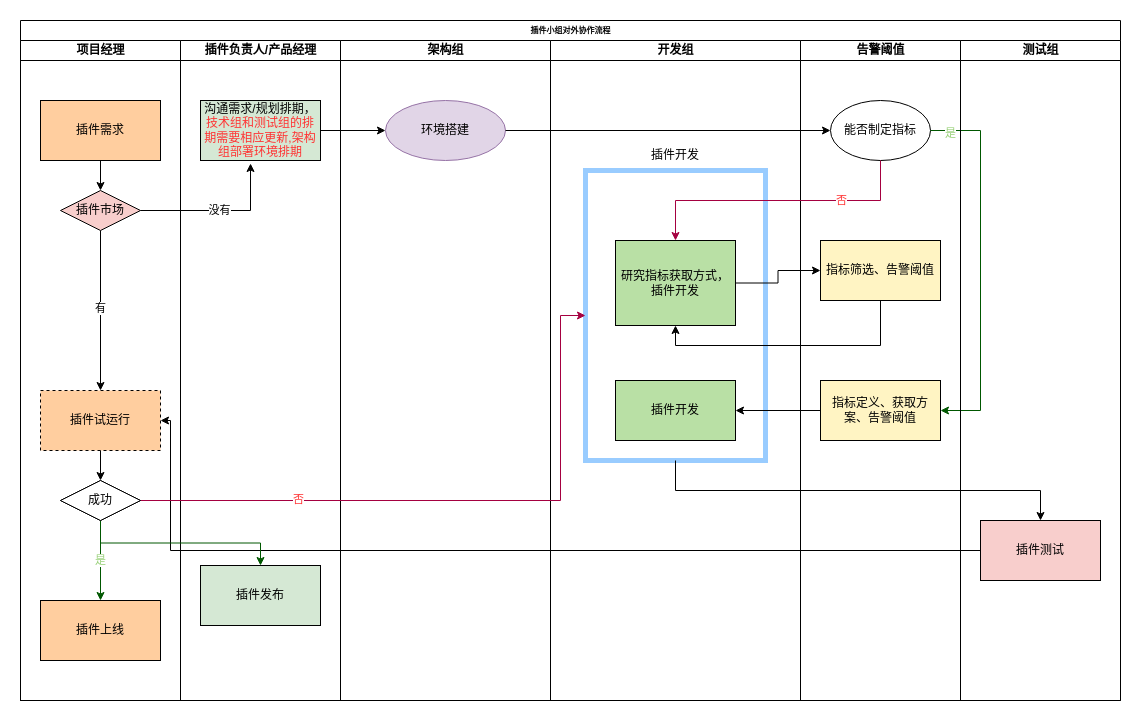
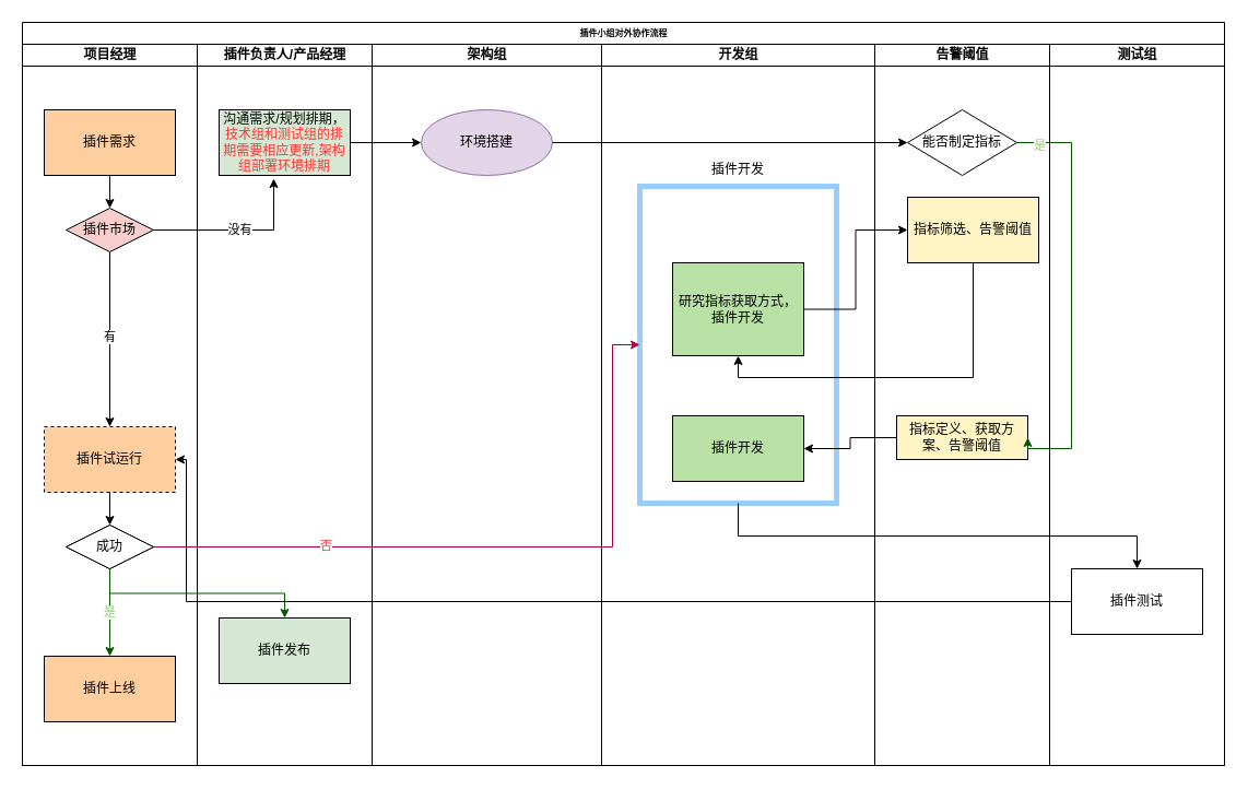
  <mxCell id="0" />
  <mxCell id="1" parent="0" />
  <mxCell id="2" value="插件小组对外协作流程" style="swimlane;html=1;childLayout=stackLayout;startSize=20;rounded=0;shadow=0;labelBackgroundColor=none;strokeWidth=1;fontFamily=Verdana;fontSize=8;align=center;direction=east;" parent="1" vertex="1"><mxGeometry x="20" y="20" width="1100" height="680" as="geometry" /></mxCell>
  <mxCell id="3" value="项目经理" style="swimlane;html=1;startSize=20;" parent="2" vertex="1"><mxGeometry y="20" width="160" height="660" as="geometry" /></mxCell>
  <mxCell id="4" value="插件需求" style="rounded=0;whiteSpace=wrap;html=1;fillColor=#FFCE9F;" parent="3" vertex="1"><mxGeometry x="20" y="60" width="120" height="60" as="geometry" /></mxCell>
  <mxCell id="5" value="插件负责人/产品经理" style="swimlane;html=1;startSize=20;" parent="2" vertex="1"><mxGeometry x="160" y="20" width="160" height="660" as="geometry" /></mxCell>
  <mxCell id="6" value="沟通需求/规划排期，&lt;font color=&quot;#ff3333&quot;&gt;技术组和测试组的排期需要相应更新,架构组部署环境排期&lt;/font&gt;" style="rounded=0;whiteSpace=wrap;html=1;fillColor=#D5E8D4;" parent="5" vertex="1"><mxGeometry x="20" y="60" width="120" height="60" as="geometry" /></mxCell>
  <mxCell id="7" value="插件发布" style="rounded=0;whiteSpace=wrap;html=1;fillColor=#D5E8D4;" parent="5" vertex="1"><mxGeometry x="20" y="525" width="120" height="60" as="geometry" /></mxCell>
  <mxCell id="8" value="架构组" style="swimlane;html=1;startSize=20;" parent="2" vertex="1"><mxGeometry x="320" y="20" width="210" height="660" as="geometry"><mxRectangle x="320" y="20" width="30" height="660" as="alternateBounds" /></mxGeometry></mxCell>
  <mxCell id="9" value="环境搭建" style="ellipse;whiteSpace=wrap;html=1;fillColor=#e1d5e7;strokeColor=#9673a6;" parent="8" vertex="1"><mxGeometry x="45" y="60" width="120" height="60" as="geometry" /></mxCell>
  <mxCell id="10" value="开发组" style="swimlane;html=1;startSize=20;" parent="2" vertex="1"><mxGeometry x="530" y="20" width="250" height="660" as="geometry" /></mxCell>
  <mxCell id="11" value="研究指标获取方式，插件开发" style="rounded=0;whiteSpace=wrap;html=1;fillColor=#B9E0A5;" parent="10" vertex="1"><mxGeometry x="65" y="200" width="120" height="85" as="geometry" /></mxCell>
  <mxCell id="12" value="插件开发" style="rounded=0;whiteSpace=wrap;html=1;fillColor=#B9E0A5;" parent="10" vertex="1"><mxGeometry x="65" y="340" width="120" height="60" as="geometry" /></mxCell>
  <mxCell id="13" value="插件开发" style="text;html=1;strokeColor=none;fillColor=none;align=center;verticalAlign=middle;whiteSpace=wrap;rounded=0;fontColor=#000000;" parent="10" vertex="1"><mxGeometry x="95" y="100" width="60" height="30" as="geometry" /></mxCell>
  <mxCell id="14" value="" style="rounded=0;whiteSpace=wrap;html=1;fontColor=#FF3333;fillColor=none;strokeColor=#99CCFF;strokeWidth=5;" parent="10" vertex="1"><mxGeometry x="35" y="130" width="180" height="290" as="geometry" /></mxCell>
  <mxCell id="15" value="告警阈值" style="swimlane;html=1;startSize=20;direction=east;" parent="2" vertex="1"><mxGeometry x="780" y="20" width="160" height="660" as="geometry" /></mxCell>
- <mxCell id="16" value="指标定义、获取方案、告警阈值" style="rounded=0;whiteSpace=wrap;html=1;fillColor=#FFF4C3;" parent="15" vertex="1"><mxGeometry x="20" y="340" width="120" height="60" as="geometry" /></mxCell>
- <mxCell id="17" value="指标筛选、告警阈值" style="rounded=0;whiteSpace=wrap;html=1;fillColor=#FFF4C3;" parent="15" vertex="1"><mxGeometry x="20" y="200" width="120" height="60" as="geometry" /></mxCell>
- <mxCell id="18" value="能否制定指标" style="ellipse;whiteSpace=wrap;html=1;" parent="15" vertex="1"><mxGeometry x="30" y="60" width="100" height="60" as="geometry" /></mxCell>
+ <mxCell id="16" value="指标定义、获取方案、告警阈值" style="rounded=0;whiteSpace=wrap;html=1;fillColor=#FFF4C3;" parent="15" vertex="1"><mxGeometry x="20" y="340" width="120" height="40" as="geometry" /></mxCell>
+ <mxCell id="17" value="指标筛选、告警阈值" style="rounded=0;whiteSpace=wrap;html=1;fillColor=#FFF4C3;" parent="15" vertex="1"><mxGeometry x="30" y="140" width="120" height="60" as="geometry" /></mxCell>
+ <mxCell id="18" value="能否制定指标" style="rhombus;whiteSpace=wrap;html=1;" parent="15" vertex="1"><mxGeometry x="30" y="60" width="100" height="60" as="geometry" /></mxCell>
  <mxCell id="19" style="edgeStyle=orthogonalEdgeStyle;rounded=0;orthogonalLoop=1;jettySize=auto;html=1;exitX=1;exitY=0.5;exitDx=0;exitDy=0;entryX=1;entryY=0.5;entryDx=0;entryDy=0;fontColor=#FF3333;strokeColor=#005700;fillColor=#008a00;" parent="15" source="18" target="16" edge="1"><mxGeometry relative="1" as="geometry"><Array as="points"><mxPoint x="180" y="90" /><mxPoint x="180" y="370" /></Array></mxGeometry></mxCell>
  <mxCell id="20" value="是" style="edgeLabel;html=1;align=center;verticalAlign=middle;resizable=0;points=[];fontColor=#97D077;" parent="19" vertex="1" connectable="0"><mxGeometry x="-0.897" y="-2" relative="1" as="geometry"><mxPoint as="offset" /></mxGeometry></mxCell>
  <mxCell id="21" style="edgeStyle=orthogonalEdgeStyle;rounded=0;orthogonalLoop=1;jettySize=auto;html=1;exitX=0;exitY=0.5;exitDx=0;exitDy=0;entryX=1;entryY=0.5;entryDx=0;entryDy=0;fontColor=#FF3333;strokeColor=default;" parent="2" source="16" target="12" edge="1"><mxGeometry relative="1" as="geometry" /></mxCell>
- <mxCell id="22" style="edgeStyle=orthogonalEdgeStyle;rounded=0;orthogonalLoop=1;jettySize=auto;html=1;exitX=0.5;exitY=1;exitDx=0;exitDy=0;entryX=0.5;entryY=0;entryDx=0;entryDy=0;fontColor=#FF3333;strokeColor=#A50040;fillColor=#d80073;" parent="2" source="18" target="11" edge="1"><mxGeometry relative="1" as="geometry" /></mxCell>
- <mxCell id="23" value="否" style="edgeLabel;html=1;align=center;verticalAlign=middle;resizable=0;points=[];fontColor=#FF3333;" parent="22" vertex="1" connectable="0"><mxGeometry x="-0.436" y="-1" relative="1" as="geometry"><mxPoint as="offset" /></mxGeometry></mxCell>
  <mxCell id="24" style="edgeStyle=orthogonalEdgeStyle;rounded=0;orthogonalLoop=1;jettySize=auto;html=1;exitX=1;exitY=0.5;exitDx=0;exitDy=0;entryX=0;entryY=0.5;entryDx=0;entryDy=0;fontColor=#FF3333;strokeColor=default;" parent="2" source="11" target="17" edge="1"><mxGeometry relative="1" as="geometry" /></mxCell>
  <mxCell id="25" style="edgeStyle=orthogonalEdgeStyle;rounded=0;orthogonalLoop=1;jettySize=auto;html=1;exitX=0.5;exitY=1;exitDx=0;exitDy=0;entryX=0.5;entryY=1;entryDx=0;entryDy=0;fontColor=#FF3333;strokeColor=default;" parent="2" source="17" target="11" edge="1"><mxGeometry relative="1" as="geometry" /></mxCell>
  <mxCell id="26" style="edgeStyle=orthogonalEdgeStyle;rounded=0;orthogonalLoop=1;jettySize=auto;html=1;exitX=0.5;exitY=1;exitDx=0;exitDy=0;fontColor=#FF3333;strokeColor=default;" parent="2" source="14" target="28" edge="1"><mxGeometry relative="1" as="geometry" /></mxCell>
  <mxCell id="27" value="测试组" style="swimlane;html=1;startSize=20;direction=east;" parent="2" vertex="1"><mxGeometry x="940" y="20" width="160" height="660" as="geometry" /></mxCell>
- <mxCell id="28" value="插件测试" style="rounded=0;whiteSpace=wrap;html=1;fillColor=#F8CECC;" parent="27" vertex="1"><mxGeometry x="20" y="480" width="120" height="60" as="geometry" /></mxCell>
+ <mxCell id="28" value="插件测试" style="rounded=0;whiteSpace=wrap;html=1;fillColor=#ffffff;" parent="27" vertex="1"><mxGeometry x="20" y="480" width="120" height="60" as="geometry" /></mxCell>
  <mxCell id="29" style="edgeStyle=orthogonalEdgeStyle;rounded=0;orthogonalLoop=1;jettySize=auto;html=1;exitX=1;exitY=0.5;exitDx=0;exitDy=0;entryX=0;entryY=0.5;entryDx=0;entryDy=0;fontColor=#FF3333;" parent="2" source="6" target="9" edge="1"><mxGeometry relative="1" as="geometry" /></mxCell>
  <mxCell id="30" style="edgeStyle=orthogonalEdgeStyle;rounded=0;orthogonalLoop=1;jettySize=auto;html=1;exitX=1;exitY=0.5;exitDx=0;exitDy=0;entryX=0;entryY=0.5;entryDx=0;entryDy=0;fontColor=#FF3333;" parent="2" source="9" target="18" edge="1"><mxGeometry relative="1" as="geometry" /></mxCell>
  <mxCell id="31" value="项目经理" style="swimlane;html=1;startSize=20;" parent="1" vertex="1"><mxGeometry x="20" y="40" width="160" height="660" as="geometry" /></mxCell>
  <mxCell id="32" value="" style="edgeStyle=orthogonalEdgeStyle;rounded=0;orthogonalLoop=1;jettySize=auto;html=1;" edge="1" parent="31" source="33" target="41"><mxGeometry relative="1" as="geometry" /></mxCell>
  <mxCell id="33" value="插件需求" style="rounded=0;whiteSpace=wrap;html=1;fillColor=#FFCE9F;" parent="31" vertex="1"><mxGeometry x="20" y="60" width="120" height="60" as="geometry" /></mxCell>
  <mxCell id="34" value="成功" style="rhombus;whiteSpace=wrap;html=1;" parent="31" vertex="1"><mxGeometry x="40" y="440" width="80" height="40" as="geometry" /></mxCell>
  <mxCell id="35" value="插件试运行" style="rounded=0;whiteSpace=wrap;html=1;fillColor=#FFCE9F;dashed=1;" parent="31" vertex="1"><mxGeometry x="20" y="350" width="120" height="60" as="geometry" /></mxCell>
  <mxCell id="36" style="edgeStyle=orthogonalEdgeStyle;rounded=0;orthogonalLoop=1;jettySize=auto;html=1;exitX=0.5;exitY=1;exitDx=0;exitDy=0;entryX=0.5;entryY=0;entryDx=0;entryDy=0;" parent="31" source="35" target="34" edge="1"><mxGeometry relative="1" as="geometry" /></mxCell>
  <mxCell id="37" value="插件上线" style="rounded=0;whiteSpace=wrap;html=1;fillColor=#FFCE9F;" parent="31" vertex="1"><mxGeometry x="20" y="560" width="120" height="60" as="geometry" /></mxCell>
  <mxCell id="38" value="&lt;font color=&quot;#97d077&quot;&gt;是&lt;/font&gt;" style="edgeStyle=orthogonalEdgeStyle;rounded=0;orthogonalLoop=1;jettySize=auto;html=1;exitX=0.5;exitY=1;exitDx=0;exitDy=0;entryX=0.5;entryY=0;entryDx=0;entryDy=0;fillColor=#008a00;strokeColor=#005700;" parent="31" source="34" target="37" edge="1"><mxGeometry relative="1" as="geometry" /></mxCell>
  <mxCell id="39" style="edgeStyle=orthogonalEdgeStyle;rounded=0;orthogonalLoop=1;jettySize=auto;html=1;entryX=0.5;entryY=0;entryDx=0;entryDy=0;" edge="1" parent="31" source="41" target="35"><mxGeometry relative="1" as="geometry" /></mxCell>
  <mxCell id="40" value="有" style="edgeLabel;html=1;align=center;verticalAlign=middle;resizable=0;points=[];" vertex="1" connectable="0" parent="39"><mxGeometry x="-0.037" y="-1" relative="1" as="geometry"><mxPoint as="offset" /></mxGeometry></mxCell>
  <mxCell id="41" value="插件市场" style="rhombus;whiteSpace=wrap;html=1;fillColor=#f8cecc;" vertex="1" parent="31"><mxGeometry x="40" y="150" width="80" height="40" as="geometry" /></mxCell>
  <mxCell id="42" style="edgeStyle=orthogonalEdgeStyle;rounded=0;orthogonalLoop=1;jettySize=auto;html=1;exitX=0;exitY=0.5;exitDx=0;exitDy=0;entryX=1;entryY=0.5;entryDx=0;entryDy=0;fontColor=#FF3333;strokeColor=default;" parent="1" source="28" target="35" edge="1"><mxGeometry relative="1" as="geometry"><Array as="points"><mxPoint x="170" y="550" /><mxPoint x="170" y="420" /></Array></mxGeometry></mxCell>
  <mxCell id="43" style="edgeStyle=orthogonalEdgeStyle;rounded=0;orthogonalLoop=1;jettySize=auto;html=1;exitX=1;exitY=0.5;exitDx=0;exitDy=0;entryX=0;entryY=0.5;entryDx=0;entryDy=0;fontColor=#FF3333;strokeColor=#A50040;fillColor=#d80073;" parent="1" source="34" target="14" edge="1"><mxGeometry relative="1" as="geometry"><Array as="points"><mxPoint x="560" y="500" /><mxPoint x="560" y="315" /></Array></mxGeometry></mxCell>
  <mxCell id="44" value="否" style="edgeLabel;html=1;align=center;verticalAlign=middle;resizable=0;points=[];fontColor=#FF3333;" parent="43" vertex="1" connectable="0"><mxGeometry x="-0.501" y="2" relative="1" as="geometry"><mxPoint as="offset" /></mxGeometry></mxCell>
  <mxCell id="45" style="edgeStyle=orthogonalEdgeStyle;rounded=0;orthogonalLoop=1;jettySize=auto;html=1;exitX=0.5;exitY=1;exitDx=0;exitDy=0;entryX=0.5;entryY=0;entryDx=0;entryDy=0;fontColor=#97D077;strokeColor=#005700;fillColor=#008a00;" parent="1" source="34" target="7" edge="1"><mxGeometry relative="1" as="geometry" /></mxCell>
  <mxCell id="46" value="成功" style="rhombus;whiteSpace=wrap;html=1;" vertex="1" parent="1"><mxGeometry x="60" y="480" width="80" height="40" as="geometry" /></mxCell>
  <mxCell id="47" value="没有" style="edgeStyle=orthogonalEdgeStyle;rounded=0;orthogonalLoop=1;jettySize=auto;html=1;exitX=1;exitY=0.5;exitDx=0;exitDy=0;entryX=0.417;entryY=1.05;entryDx=0;entryDy=0;entryPerimeter=0;" edge="1" parent="1" source="41" target="6"><mxGeometry relative="1" as="geometry" /></mxCell>
